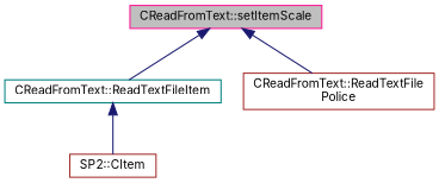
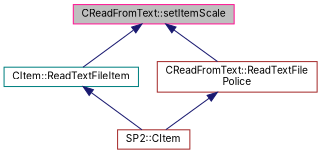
  digraph {
    fontname=Inter
    rankdir=TB
    node [color=brown fontname=Inter fontsize=10 shape=record]
    edge [color=midnightblue dir=back fontname=Inter fontsize=10 labelfontname=Helvetica labelfontsize=10 style=solid]
    n1 [color=deeppink fillcolor=grey75 fontcolor=black height=0.2 label="CReadFromText::setItemScale" style=filled width=0.4]
-   n2 [color=teal height=0.2 label="CReadFromText::ReadTextFileItem" width=0.4]
+   n2 [color=teal height=0.2 label="CItem::ReadTextFileItem" width=0.4]
    n3 [height=0.2 label="CReadFromText::ReadTextFile\lPolice" width=0.4]
    n4 [height=0.2 label="SP2::CItem" width=0.4]
    n1 -> n2
    n1 -> n3
    n2 -> n4
+   n3 -> n4
  }
